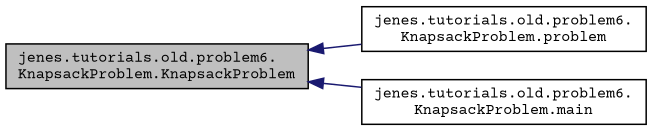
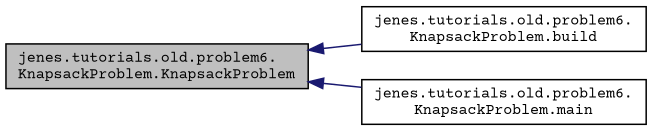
  digraph {
    rankdir=LR
    fontname="Courier Prime"
    node [color=black fillcolor=white fontname="Courier Prime" fontsize=10 shape=record style=filled]
    edge [color=midnightblue dir=back fontname="Courier Prime" fontsize=10 labelfontname=Helvetica labelfontsize=10 style=solid]
    n1 [fillcolor=grey75 fontcolor=black height=0.2 label="jenes.tutorials.old.problem6.\lKnapsackProblem.KnapsackProblem" width=0.4]
-   n2 [height=0.2 label="jenes.tutorials.old.problem6.\lKnapsackProblem.problem" width=0.4]
+   n2 [height=0.2 label="jenes.tutorials.old.problem6.\lKnapsackProblem.build" width=0.4]
    n3 [height=0.2 label="jenes.tutorials.old.problem6.\lKnapsackProblem.main" width=0.4]
    n1 -> n2
    n1 -> n3
  }
